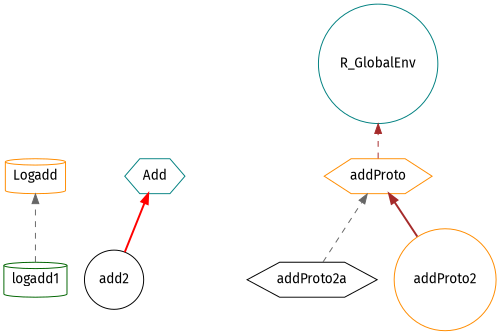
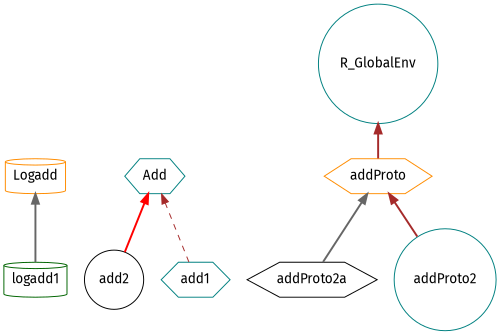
  digraph {
    fontname="Fira Sans"
    rankdir=BT
    node [color=darkorange fontname="Fira Sans" shape=hexagon]
    edge [color=brown fontname="Fira Sans" style=bold]
    logadd1 [color=darkgreen shape=cylinder]
    Logadd [shape=cylinder]
    Add [color=teal]
    R_GlobalEnv [color=teal shape=circle]
    add2 [color=black shape=circle]
+   add1 [color=teal]
    addProto2a [color=black]
    addProto
-   addProto2 [shape=circle]
-   logadd1 -> Logadd [color=gray40 style=dashed]
+   addProto2 [color=teal shape=circle]
+   logadd1 -> Logadd [color=gray40]
    add2 -> Add [color=red]
-   addProto2a -> addProto [color=gray40 style=dashed]
-   addProto -> R_GlobalEnv [style=dashed]
+   add1 -> Add [style=dashed]
+   addProto2a -> addProto [color=gray40]
+   addProto -> R_GlobalEnv
    addProto2 -> addProto
  }
